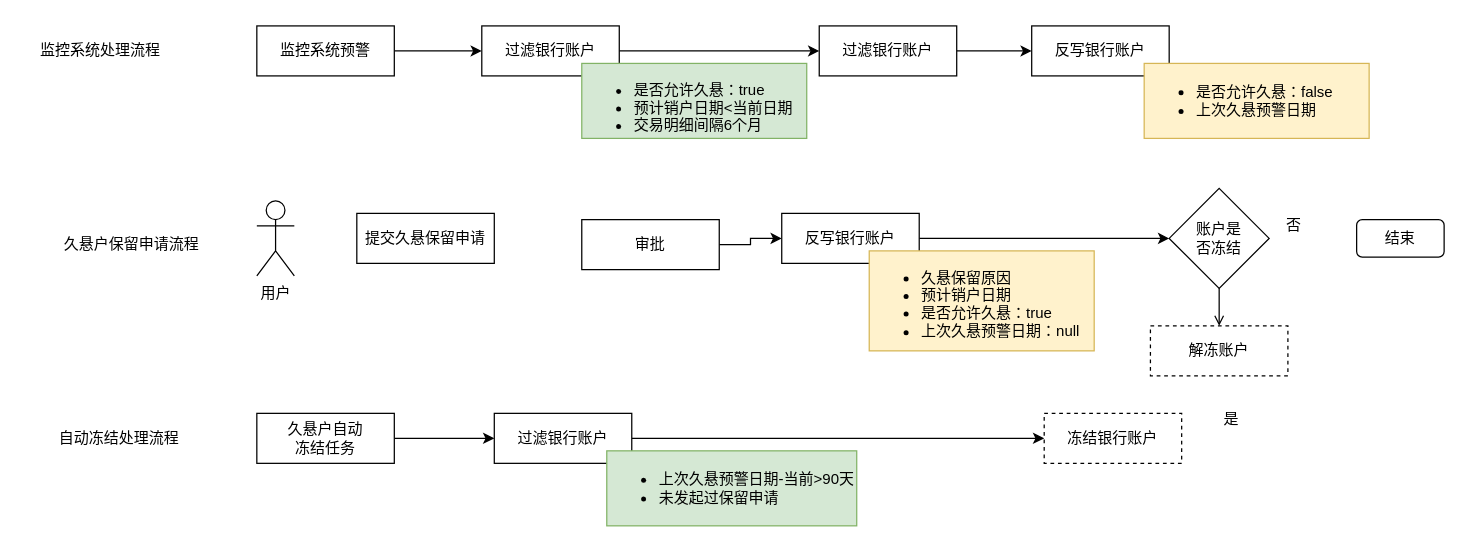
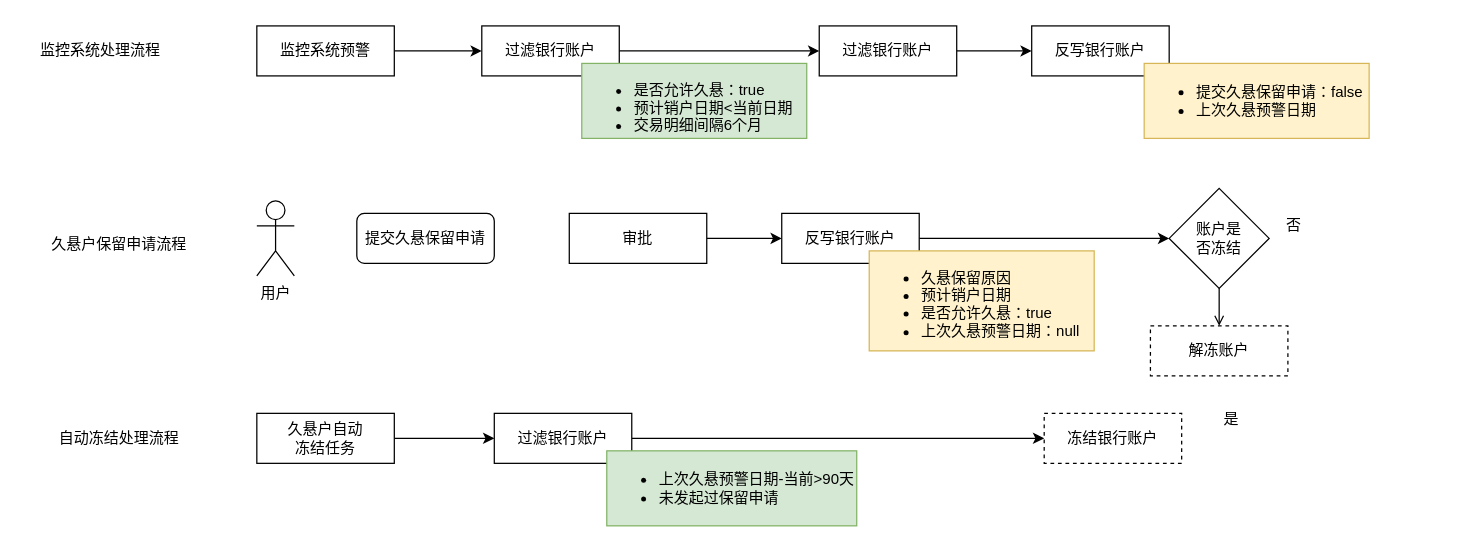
  <mxCell id="0" />
  <mxCell id="1" parent="0" />
  <mxCell id="2" style="edgeStyle=orthogonalEdgeStyle;rounded=0;orthogonalLoop=1;jettySize=auto;html=1;" edge="1" parent="1" source="3" target="14"><mxGeometry relative="1" as="geometry"><mxPoint x="355" y="40" as="targetPoint" /></mxGeometry></mxCell>
  <mxCell id="3" value="监控系统预警" style="rounded=0;whiteSpace=wrap;html=1;" vertex="1" parent="1"><mxGeometry x="205" y="20" width="110" height="40" as="geometry" /></mxCell>
  <mxCell id="4" value="反写银行账户" style="rounded=0;whiteSpace=wrap;html=1;" vertex="1" parent="1"><mxGeometry x="825" y="20" width="110" height="40" as="geometry" /></mxCell>
- <mxCell id="5" value="&lt;ul&gt;&lt;li&gt;&lt;span style=&quot;background-color: initial;&quot;&gt;是否允许久悬：false&lt;/span&gt;&lt;br&gt;&lt;/li&gt;&lt;li&gt;上次久悬预警日期&lt;/li&gt;&lt;/ul&gt;" style="text;html=1;whiteSpace=wrap;verticalAlign=middle;overflow=hidden;rounded=0;imageAspect=1;absoluteArcSize=0;noLabel=0;fillColor=#fff2cc;strokeColor=#d6b656;" vertex="1" parent="1"><mxGeometry x="915" y="50" width="180" height="60" as="geometry" /></mxCell>
+ <mxCell id="5" value="&lt;ul&gt;&lt;li&gt;&lt;span style=&quot;background-color: initial;&quot;&gt;提交久悬保留申请：false&lt;/span&gt;&lt;br&gt;&lt;/li&gt;&lt;li&gt;上次久悬预警日期&lt;/li&gt;&lt;/ul&gt;" style="text;html=1;whiteSpace=wrap;verticalAlign=middle;overflow=hidden;rounded=0;imageAspect=1;absoluteArcSize=0;noLabel=0;fillColor=#fff2cc;strokeColor=#d6b656;" vertex="1" parent="1"><mxGeometry x="915" y="50" width="180" height="60" as="geometry" /></mxCell>
  <mxCell id="6" value="用户" style="shape=umlActor;verticalLabelPosition=bottom;verticalAlign=top;html=1;outlineConnect=0;rounded=0;fillColor=none;" vertex="1" parent="1"><mxGeometry x="205" y="160" width="30" height="60" as="geometry" /></mxCell>
- <mxCell id="7" value="提交久悬保留申请" style="rounded=0;whiteSpace=wrap;html=1;" vertex="1" parent="1"><mxGeometry x="285" y="170" width="110" height="40" as="geometry" /></mxCell>
+ <mxCell id="7" value="提交久悬保留申请" style="whiteSpace=wrap;html=1;rounded=1;" vertex="1" parent="1"><mxGeometry x="285" y="170" width="110" height="40" as="geometry" /></mxCell>
  <mxCell id="8" style="edgeStyle=orthogonalEdgeStyle;rounded=0;orthogonalLoop=1;jettySize=auto;html=1;entryX=0;entryY=0.5;entryDx=0;entryDy=0;" edge="1" parent="1" source="9" target="11"><mxGeometry relative="1" as="geometry"><mxPoint x="635" y="190" as="targetPoint" /></mxGeometry></mxCell>
- <mxCell id="9" value="审批" style="rounded=0;whiteSpace=wrap;html=1;" vertex="1" parent="1"><mxGeometry x="465" y="175" width="110" height="40" as="geometry" /></mxCell>
+ <mxCell id="9" value="审批" style="rounded=0;whiteSpace=wrap;html=1;" vertex="1" parent="1"><mxGeometry x="455" y="170" width="110" height="40" as="geometry" /></mxCell>
  <mxCell id="10" style="edgeStyle=orthogonalEdgeStyle;rounded=0;orthogonalLoop=1;jettySize=auto;html=1;entryX=0;entryY=0.5;entryDx=0;entryDy=0;" edge="1" parent="1" source="11" target="25"><mxGeometry relative="1" as="geometry"><mxPoint x="935" y="190" as="targetPoint" /></mxGeometry></mxCell>
  <mxCell id="11" value="反写银行账户" style="rounded=0;whiteSpace=wrap;html=1;" vertex="1" parent="1"><mxGeometry x="625" y="170" width="110" height="40" as="geometry" /></mxCell>
  <mxCell id="12" value="&lt;ul&gt;&lt;li&gt;久悬保留原因&lt;/li&gt;&lt;li&gt;预计销户日期&lt;/li&gt;&lt;li&gt;是否允许久悬：true&lt;/li&gt;&lt;li&gt;上次久悬预警日期：null&lt;/li&gt;&lt;/ul&gt;" style="text;html=1;whiteSpace=wrap;verticalAlign=middle;overflow=hidden;rounded=0;imageAspect=1;absoluteArcSize=0;noLabel=0;fillColor=#fff2cc;strokeColor=#d6b656;" vertex="1" parent="1"><mxGeometry x="695" y="200" width="180" height="80" as="geometry" /></mxCell>
  <mxCell id="13" style="edgeStyle=orthogonalEdgeStyle;rounded=0;orthogonalLoop=1;jettySize=auto;html=1;entryX=0;entryY=0.5;entryDx=0;entryDy=0;" edge="1" parent="1" source="14" target="17"><mxGeometry relative="1" as="geometry"><mxPoint x="665" y="40" as="targetPoint" /></mxGeometry></mxCell>
  <mxCell id="14" value="过滤银行账户" style="rounded=0;whiteSpace=wrap;html=1;" vertex="1" parent="1"><mxGeometry x="385" y="20" width="110" height="40" as="geometry" /></mxCell>
  <mxCell id="15" value="&lt;ul&gt;&lt;li&gt;&lt;span style=&quot;background-color: initial;&quot;&gt;是否允许久悬：true&lt;/span&gt;&lt;br&gt;&lt;/li&gt;&lt;li&gt;预计销户日期&amp;lt;当前日期&lt;br&gt;&lt;/li&gt;&lt;li&gt;交易明细间隔6个月&lt;/li&gt;&lt;/ul&gt;" style="text;html=1;whiteSpace=wrap;verticalAlign=middle;overflow=hidden;rounded=0;imageAspect=1;absoluteArcSize=0;noLabel=0;fillColor=#d5e8d4;strokeColor=#82b366;" vertex="1" parent="1"><mxGeometry x="465" y="50" width="180" height="60" as="geometry" /></mxCell>
  <mxCell id="16" style="edgeStyle=orthogonalEdgeStyle;rounded=0;orthogonalLoop=1;jettySize=auto;html=1;entryX=0;entryY=0.5;entryDx=0;entryDy=0;" edge="1" parent="1" source="17" target="4"><mxGeometry relative="1" as="geometry" /></mxCell>
  <mxCell id="17" value="过滤银行账户" style="rounded=0;whiteSpace=wrap;html=1;" vertex="1" parent="1"><mxGeometry x="655" y="20" width="110" height="40" as="geometry" /></mxCell>
  <mxCell id="18" style="edgeStyle=orthogonalEdgeStyle;rounded=0;orthogonalLoop=1;jettySize=auto;html=1;" edge="1" parent="1" source="19"><mxGeometry relative="1" as="geometry"><mxPoint x="395" y="350" as="targetPoint" /></mxGeometry></mxCell>
  <mxCell id="19" value="久悬户自动&lt;br&gt;冻结任务" style="rounded=0;whiteSpace=wrap;html=1;" vertex="1" parent="1"><mxGeometry x="205" y="330" width="110" height="40" as="geometry" /></mxCell>
  <mxCell id="20" style="edgeStyle=orthogonalEdgeStyle;rounded=0;orthogonalLoop=1;jettySize=auto;html=1;" edge="1" parent="1" source="21" target="23"><mxGeometry relative="1" as="geometry"><mxPoint x="825" y="350" as="targetPoint" /></mxGeometry></mxCell>
  <mxCell id="21" value="过滤银行账户" style="rounded=0;whiteSpace=wrap;html=1;" vertex="1" parent="1"><mxGeometry x="395" y="330" width="110" height="40" as="geometry" /></mxCell>
  <mxCell id="22" value="&lt;ul&gt;&lt;li&gt;上次久悬预警日期-当前&amp;gt;90天&lt;/li&gt;&lt;li&gt;未发起过保留申请&lt;/li&gt;&lt;/ul&gt;" style="text;html=1;whiteSpace=wrap;verticalAlign=middle;overflow=hidden;rounded=0;imageAspect=1;absoluteArcSize=0;noLabel=0;fillColor=#d5e8d4;strokeColor=#82b366;" vertex="1" parent="1"><mxGeometry x="485" y="360" width="200" height="60" as="geometry" /></mxCell>
  <mxCell id="23" value="冻结银行账户" style="rounded=0;whiteSpace=wrap;html=1;dashed=1;" vertex="1" parent="1"><mxGeometry x="835" y="330" width="110" height="40" as="geometry" /></mxCell>
  <mxCell id="24" style="edgeStyle=orthogonalEdgeStyle;rounded=0;orthogonalLoop=1;jettySize=auto;html=1;endArrow=open;" edge="1" parent="1" source="25" target="26"><mxGeometry relative="1" as="geometry" /></mxCell>
  <mxCell id="25" value="账户是&lt;br&gt;否冻结" style="rhombus;whiteSpace=wrap;html=1;rounded=0;fillColor=none;" vertex="1" parent="1"><mxGeometry x="935" y="150" width="80" height="80" as="geometry" /></mxCell>
  <mxCell id="26" value="解冻账户" style="rounded=0;whiteSpace=wrap;html=1;dashed=1;" vertex="1" parent="1"><mxGeometry x="920" y="260" width="110" height="40" as="geometry" /></mxCell>
  <mxCell id="27" value="是" style="text;html=1;strokeColor=none;fillColor=none;align=center;verticalAlign=middle;whiteSpace=wrap;rounded=0;" vertex="1" parent="1"><mxGeometry x="965" y="325" width="40" height="20" as="geometry" /></mxCell>
  <mxCell id="28" value="否" style="text;html=1;strokeColor=none;fillColor=none;align=center;verticalAlign=middle;whiteSpace=wrap;rounded=0;" vertex="1" parent="1"><mxGeometry x="1015" y="170" width="40" height="20" as="geometry" /></mxCell>
- <mxCell id="29" value="结束" style="rounded=1;whiteSpace=wrap;html=1;fillColor=none;" vertex="1" parent="1"><mxGeometry x="1085" y="175" width="70" height="30" as="geometry" /></mxCell>
- <mxCell id="30" value="久悬户保留申请流程" style="text;html=1;strokeColor=none;fillColor=none;align=center;verticalAlign=middle;whiteSpace=wrap;rounded=0;" vertex="1" parent="1"><mxGeometry x="45" y="180" width="120" height="30" as="geometry" /></mxCell>
+ <mxCell id="30" value="久悬户保留申请流程" style="text;html=1;strokeColor=none;fillColor=none;align=center;verticalAlign=middle;whiteSpace=wrap;rounded=0;" vertex="1" parent="1"><mxGeometry x="35" y="180" width="120" height="30" as="geometry" /></mxCell>
  <mxCell id="31" value="监控系统处理流程" style="text;html=1;strokeColor=none;fillColor=none;align=center;verticalAlign=middle;whiteSpace=wrap;rounded=0;" vertex="1" parent="1"><mxGeometry x="20" y="25" width="120" height="30" as="geometry" /></mxCell>
  <mxCell id="32" value="自动冻结处理流程" style="text;html=1;strokeColor=none;fillColor=none;align=center;verticalAlign=middle;whiteSpace=wrap;rounded=0;" vertex="1" parent="1"><mxGeometry x="35" y="335" width="120" height="30" as="geometry" /></mxCell>
